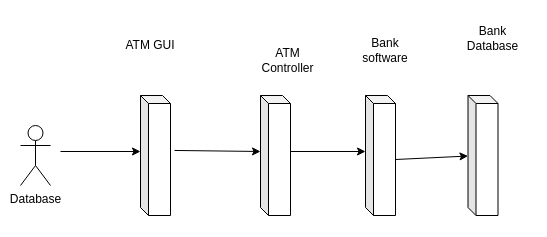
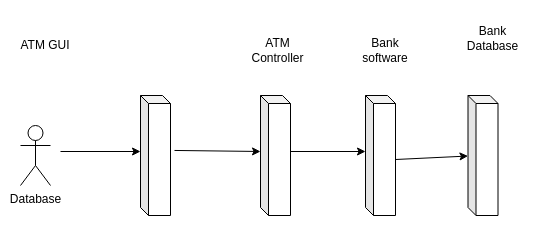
  <mxCell id="0" />
  <mxCell id="1" parent="0" />
  <mxCell id="2" value="Database" style="shape=umlActor;verticalLabelPosition=bottom;labelBackgroundColor=#ffffff;verticalAlign=top;html=1;outlineConnect=0;" vertex="1" parent="1"><mxGeometry x="20" y="125" width="30" height="60" as="geometry" /></mxCell>
  <mxCell id="3" value="" style="shape=cube;whiteSpace=wrap;html=1;boundedLbl=1;backgroundOutline=1;darkOpacity=0.05;darkOpacity2=0.1;size=8;" vertex="1" parent="1"><mxGeometry x="140" y="95" width="30" height="120" as="geometry" /></mxCell>
  <mxCell id="4" value="" style="shape=cube;whiteSpace=wrap;html=1;boundedLbl=1;backgroundOutline=1;darkOpacity=0.05;darkOpacity2=0.1;size=8;" vertex="1" parent="1"><mxGeometry x="260" y="95" width="30" height="120" as="geometry" /></mxCell>
  <mxCell id="5" value="" style="shape=cube;whiteSpace=wrap;html=1;boundedLbl=1;backgroundOutline=1;darkOpacity=0.05;darkOpacity2=0.1;size=8;" vertex="1" parent="1"><mxGeometry x="467.5" y="95" width="30" height="120" as="geometry" /></mxCell>
  <mxCell id="6" value="" style="shape=cube;whiteSpace=wrap;html=1;boundedLbl=1;backgroundOutline=1;darkOpacity=0.05;darkOpacity2=0.1;size=8;" vertex="1" parent="1"><mxGeometry x="365" y="95" width="30" height="120" as="geometry" /></mxCell>
- <mxCell id="7" value="ATM GUI" style="text;html=1;strokeColor=none;fillColor=none;align=center;verticalAlign=middle;whiteSpace=wrap;rounded=0;" vertex="1" parent="1"><mxGeometry x="120" y="30" width="60" height="30" as="geometry" /></mxCell>
- <mxCell id="8" value="ATM Controller" style="text;html=1;strokeColor=none;fillColor=none;align=center;verticalAlign=middle;whiteSpace=wrap;rounded=0;" vertex="1" parent="1"><mxGeometry x="260" y="45" width="55" height="30" as="geometry" /></mxCell>
+ <mxCell id="7" value="ATM GUI" style="text;html=1;strokeColor=none;fillColor=none;align=center;verticalAlign=middle;whiteSpace=wrap;rounded=0;" vertex="1" parent="1"><mxGeometry x="15" y="30" width="60" height="30" as="geometry" /></mxCell>
+ <mxCell id="8" value="ATM Controller" style="text;html=1;strokeColor=none;fillColor=none;align=center;verticalAlign=middle;whiteSpace=wrap;rounded=0;" vertex="1" parent="1"><mxGeometry x="250" y="35" width="55" height="30" as="geometry" /></mxCell>
  <mxCell id="9" value="Bank software" style="text;html=1;strokeColor=none;fillColor=none;align=center;verticalAlign=middle;whiteSpace=wrap;rounded=0;" vertex="1" parent="1"><mxGeometry x="360" y="35" width="50" height="30" as="geometry" /></mxCell>
  <mxCell id="10" value="Bank Database" style="text;html=1;strokeColor=none;fillColor=none;align=center;verticalAlign=middle;whiteSpace=wrap;rounded=0;" vertex="1" parent="1"><mxGeometry x="460" y="20" width="65" height="35" as="geometry" /></mxCell>
  <mxCell id="11" value="" style="endArrow=classic;html=1;entryX=0;entryY=0;entryDx=0;entryDy=56;entryPerimeter=0;" edge="1" parent="1" target="3"><mxGeometry width="50" height="50" relative="1" as="geometry"><mxPoint x="60" y="151" as="sourcePoint" /><mxPoint x="110" y="105" as="targetPoint" /></mxGeometry></mxCell>
  <mxCell id="12" value="" style="endArrow=classic;html=1;entryX=0;entryY=0;entryDx=0;entryDy=56;entryPerimeter=0;exitX=1.133;exitY=0.458;exitDx=0;exitDy=0;exitPerimeter=0;" edge="1" parent="1" source="3" target="4"><mxGeometry width="50" height="50" relative="1" as="geometry"><mxPoint x="170" y="145" as="sourcePoint" /><mxPoint x="250" y="145" as="targetPoint" /></mxGeometry></mxCell>
  <mxCell id="13" value="" style="endArrow=classic;html=1;entryX=0;entryY=0;entryDx=0;entryDy=56;entryPerimeter=0;" edge="1" parent="1" target="6"><mxGeometry width="50" height="50" relative="1" as="geometry"><mxPoint x="290" y="151" as="sourcePoint" /><mxPoint x="330" y="135" as="targetPoint" /></mxGeometry></mxCell>
  <mxCell id="14" value="" style="endArrow=classic;html=1;entryX=0;entryY=0;entryDx=0;entryDy=56;entryPerimeter=0;exitX=0;exitY=0;exitDx=30;exitDy=64;exitPerimeter=0;" edge="1" parent="1" source="6"><mxGeometry width="50" height="50" relative="1" as="geometry"><mxPoint x="400" y="156" as="sourcePoint" /><mxPoint x="467.5" y="155.52" as="targetPoint" /></mxGeometry></mxCell>
